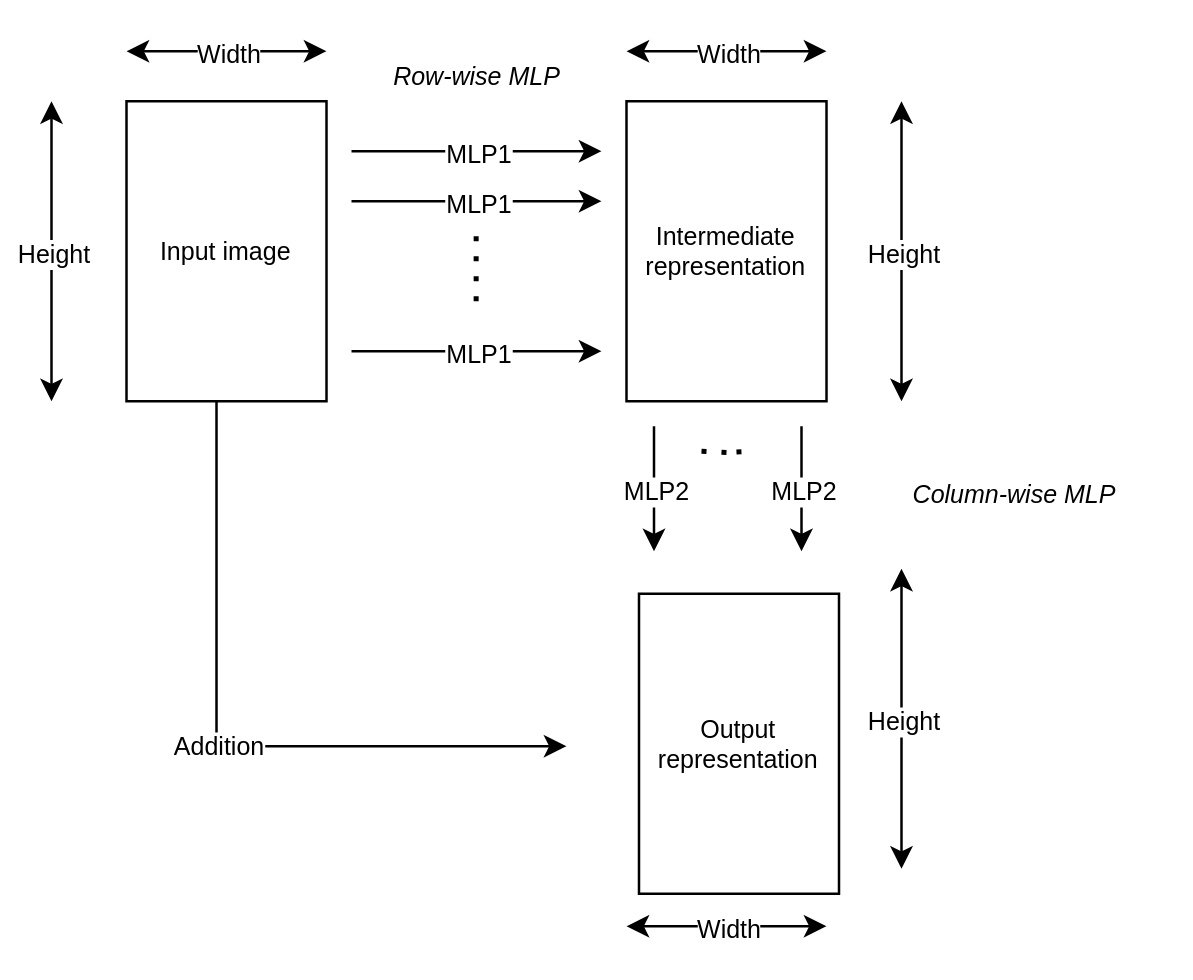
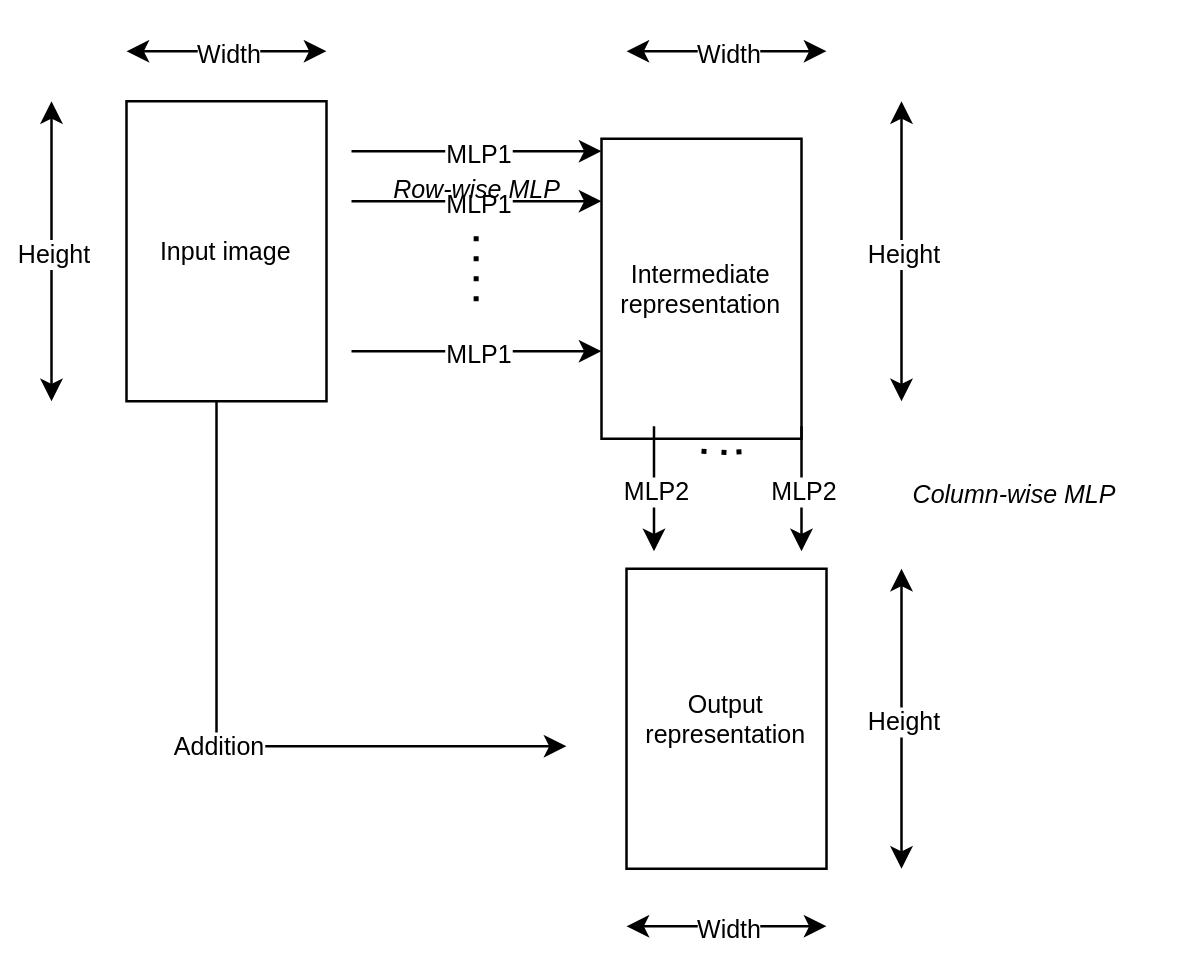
  <mxCell id="0" />
  <mxCell id="1" parent="0" />
  <mxCell id="2" value="" style="group" vertex="1" connectable="0" parent="1"><mxGeometry x="20" y="20" width="435" height="350" as="geometry" /></mxCell>
  <mxCell id="3" value="&lt;font style=&quot;font-size: 10px&quot;&gt;Input image&lt;br style=&quot;font-size: 10px;&quot;&gt;&lt;/font&gt;" style="rounded=0;whiteSpace=wrap;html=1;fontSize=10;" vertex="1" parent="2"><mxGeometry x="30" y="20" width="80" height="120" as="geometry" /></mxCell>
- <mxCell id="4" value="&lt;div style=&quot;font-size: 10px&quot;&gt;&lt;font style=&quot;font-size: 10px&quot;&gt;Intermediate&lt;/font&gt;&lt;/div&gt;&lt;div style=&quot;font-size: 10px&quot;&gt;&lt;font style=&quot;font-size: 10px&quot;&gt;representation&lt;br style=&quot;font-size: 10px;&quot;&gt;&lt;/font&gt;&lt;/div&gt;" style="rounded=0;whiteSpace=wrap;html=1;fontSize=10;" vertex="1" parent="2"><mxGeometry x="230" y="20" width="80" height="120" as="geometry" /></mxCell>
+ <mxCell id="4" value="&lt;div style=&quot;font-size: 10px&quot;&gt;&lt;font style=&quot;font-size: 10px&quot;&gt;Intermediate&lt;/font&gt;&lt;/div&gt;&lt;div style=&quot;font-size: 10px&quot;&gt;&lt;font style=&quot;font-size: 10px&quot;&gt;representation&lt;br style=&quot;font-size: 10px;&quot;&gt;&lt;/font&gt;&lt;/div&gt;" style="rounded=0;whiteSpace=wrap;html=1;fontSize=10;" vertex="1" parent="2"><mxGeometry x="220" y="35" width="80" height="120" as="geometry" /></mxCell>
  <mxCell id="5" value="" style="endArrow=classic;html=1;rounded=0;edgeStyle=orthogonalEdgeStyle;fontSize=10;" edge="1" parent="2"><mxGeometry relative="1" as="geometry"><mxPoint x="120" y="40" as="sourcePoint" /><mxPoint x="220" y="40" as="targetPoint" /></mxGeometry></mxCell>
  <mxCell id="6" value="MLP1" style="edgeLabel;resizable=0;html=1;align=center;verticalAlign=middle;fontSize=10;" connectable="0" vertex="1" parent="5"><mxGeometry relative="1" as="geometry" /></mxCell>
  <mxCell id="7" value="" style="endArrow=classic;html=1;rounded=0;edgeStyle=orthogonalEdgeStyle;startArrow=classic;startFill=1;fontSize=10;" edge="1" parent="2"><mxGeometry relative="1" as="geometry"><mxPoint x="30" as="sourcePoint" /><mxPoint x="110" as="targetPoint" /></mxGeometry></mxCell>
  <mxCell id="8" value="Width" style="edgeLabel;resizable=0;html=1;align=center;verticalAlign=middle;fontSize=10;" connectable="0" vertex="1" parent="7"><mxGeometry relative="1" as="geometry" /></mxCell>
  <mxCell id="9" value="" style="endArrow=classic;html=1;rounded=0;edgeStyle=orthogonalEdgeStyle;startArrow=classic;startFill=1;fontSize=10;" edge="1" parent="2"><mxGeometry relative="1" as="geometry"><mxPoint y="140" as="sourcePoint" /><mxPoint y="20" as="targetPoint" /></mxGeometry></mxCell>
  <mxCell id="10" value="Height" style="edgeLabel;resizable=0;html=1;align=center;verticalAlign=middle;fontSize=10;" connectable="0" vertex="1" parent="9"><mxGeometry relative="1" as="geometry" /></mxCell>
  <mxCell id="11" value="" style="endArrow=classic;html=1;rounded=0;edgeStyle=orthogonalEdgeStyle;fontSize=10;" edge="1" parent="2"><mxGeometry relative="1" as="geometry"><mxPoint x="120" y="60" as="sourcePoint" /><mxPoint x="220" y="60" as="targetPoint" /></mxGeometry></mxCell>
  <mxCell id="12" value="MLP1" style="edgeLabel;resizable=0;html=1;align=center;verticalAlign=middle;fontSize=10;" connectable="0" vertex="1" parent="11"><mxGeometry relative="1" as="geometry" /></mxCell>
  <mxCell id="13" value="" style="endArrow=classic;html=1;rounded=0;edgeStyle=orthogonalEdgeStyle;fontSize=10;" edge="1" parent="2"><mxGeometry relative="1" as="geometry"><mxPoint x="120" y="120" as="sourcePoint" /><mxPoint x="220" y="120" as="targetPoint" /></mxGeometry></mxCell>
  <mxCell id="14" value="MLP1" style="edgeLabel;resizable=0;html=1;align=center;verticalAlign=middle;fontSize=10;" connectable="0" vertex="1" parent="13"><mxGeometry relative="1" as="geometry" /></mxCell>
- <mxCell id="15" value="&lt;font style=&quot;font-size: 10px&quot;&gt;&lt;i style=&quot;font-size: 10px;&quot;&gt;Row-wise MLP&lt;/i&gt;&lt;/font&gt;" style="text;html=1;align=center;verticalAlign=middle;resizable=0;points=[];autosize=1;strokeColor=none;fontSize=10;" vertex="1" parent="2"><mxGeometry x="130" width="80" height="20" as="geometry" /></mxCell>
+ <mxCell id="15" value="&lt;font style=&quot;font-size: 10px&quot;&gt;&lt;i style=&quot;font-size: 10px;&quot;&gt;Row-wise MLP&lt;/i&gt;&lt;/font&gt;" style="text;html=1;align=center;verticalAlign=middle;resizable=0;points=[];autosize=1;strokeColor=none;fontSize=10;" vertex="1" parent="2"><mxGeometry x="130" y="45" width="80" height="20" as="geometry" /></mxCell>
  <mxCell id="16" value="" style="endArrow=classic;html=1;rounded=0;edgeStyle=orthogonalEdgeStyle;startArrow=classic;startFill=1;fontSize=10;" edge="1" parent="2"><mxGeometry relative="1" as="geometry"><mxPoint x="340" y="140" as="sourcePoint" /><mxPoint x="340" y="20" as="targetPoint" /></mxGeometry></mxCell>
  <mxCell id="17" value="Height" style="edgeLabel;resizable=0;html=1;align=center;verticalAlign=middle;fontSize=10;" connectable="0" vertex="1" parent="16"><mxGeometry relative="1" as="geometry" /></mxCell>
  <mxCell id="18" value="" style="endArrow=classic;html=1;rounded=0;edgeStyle=orthogonalEdgeStyle;startArrow=classic;startFill=1;fontSize=10;" edge="1" parent="2"><mxGeometry relative="1" as="geometry"><mxPoint x="230" as="sourcePoint" /><mxPoint x="310" as="targetPoint" /></mxGeometry></mxCell>
  <mxCell id="19" value="Width" style="edgeLabel;resizable=0;html=1;align=center;verticalAlign=middle;fontSize=10;" connectable="0" vertex="1" parent="18"><mxGeometry relative="1" as="geometry" /></mxCell>
- <mxCell id="20" value="&lt;font style=&quot;font-size: 10px&quot;&gt;Output representation&lt;/font&gt;" style="rounded=0;whiteSpace=wrap;html=1;fontSize=10;" vertex="1" parent="2"><mxGeometry x="235" y="217" width="80" height="120" as="geometry" /></mxCell>
+ <mxCell id="20" value="&lt;font style=&quot;font-size: 10px&quot;&gt;Output representation&lt;/font&gt;" style="rounded=0;whiteSpace=wrap;html=1;fontSize=10;" vertex="1" parent="2"><mxGeometry x="230" y="207" width="80" height="120" as="geometry" /></mxCell>
  <mxCell id="21" value="" style="endArrow=classic;html=1;rounded=0;edgeStyle=orthogonalEdgeStyle;startArrow=classic;startFill=1;fontSize=10;" edge="1" parent="2"><mxGeometry relative="1" as="geometry"><mxPoint x="340" y="327" as="sourcePoint" /><mxPoint x="340" y="207" as="targetPoint" /></mxGeometry></mxCell>
  <mxCell id="22" value="Height" style="edgeLabel;resizable=0;html=1;align=center;verticalAlign=middle;fontSize=10;" connectable="0" vertex="1" parent="21"><mxGeometry relative="1" as="geometry" /></mxCell>
  <mxCell id="23" value="" style="endArrow=classic;html=1;rounded=0;edgeStyle=orthogonalEdgeStyle;startArrow=classic;startFill=1;fontSize=10;" edge="1" parent="2"><mxGeometry relative="1" as="geometry"><mxPoint x="230" y="350" as="sourcePoint" /><mxPoint x="310" y="350" as="targetPoint" /></mxGeometry></mxCell>
  <mxCell id="24" value="Width" style="edgeLabel;resizable=0;html=1;align=center;verticalAlign=middle;fontSize=10;" connectable="0" vertex="1" parent="23"><mxGeometry relative="1" as="geometry" /></mxCell>
  <mxCell id="25" value="" style="endArrow=classic;html=1;rounded=0;edgeStyle=orthogonalEdgeStyle;fontSize=10;" edge="1" parent="2"><mxGeometry relative="1" as="geometry"><mxPoint x="241" y="150" as="sourcePoint" /><mxPoint x="241" y="200" as="targetPoint" /></mxGeometry></mxCell>
  <mxCell id="26" value="MLP2" style="edgeLabel;resizable=0;html=1;align=center;verticalAlign=middle;fontSize=10;" connectable="0" vertex="1" parent="25"><mxGeometry relative="1" as="geometry" /></mxCell>
  <mxCell id="27" value="" style="endArrow=classic;html=1;rounded=0;edgeStyle=orthogonalEdgeStyle;fontSize=10;" edge="1" parent="2"><mxGeometry relative="1" as="geometry"><mxPoint x="300" y="150" as="sourcePoint" /><mxPoint x="300" y="200" as="targetPoint" /></mxGeometry></mxCell>
  <mxCell id="28" value="MLP2" style="edgeLabel;resizable=0;html=1;align=center;verticalAlign=middle;fontSize=10;" connectable="0" vertex="1" parent="27"><mxGeometry relative="1" as="geometry" /></mxCell>
  <mxCell id="29" value="&lt;font style=&quot;font-size: 10px&quot;&gt;&lt;i style=&quot;font-size: 10px;&quot;&gt;Column-wise MLP&lt;/i&gt;&lt;/font&gt;" style="text;html=1;align=center;verticalAlign=middle;resizable=0;points=[];autosize=1;strokeColor=none;fontSize=10;" vertex="1" parent="2"><mxGeometry x="335" y="167" width="100" height="20" as="geometry" /></mxCell>
  <mxCell id="30" value="" style="endArrow=none;dashed=1;html=1;dashPattern=1 3;strokeWidth=2;rounded=0;edgeStyle=orthogonalEdgeStyle;fontSize=10;" edge="1" parent="2"><mxGeometry width="50" height="50" relative="1" as="geometry"><mxPoint x="169.86" y="100" as="sourcePoint" /><mxPoint x="169.86" y="70" as="targetPoint" /></mxGeometry></mxCell>
  <mxCell id="31" value="" style="endArrow=none;dashed=1;html=1;dashPattern=1 3;strokeWidth=2;rounded=0;edgeStyle=orthogonalEdgeStyle;fontSize=10;" edge="1" parent="2"><mxGeometry width="50" height="50" relative="1" as="geometry"><mxPoint x="260" y="160" as="sourcePoint" /><mxPoint x="280" y="160" as="targetPoint" /></mxGeometry></mxCell>
  <mxCell id="32" value="Addition" style="endArrow=classic;html=1;rounded=0;edgeStyle=orthogonalEdgeStyle;fontSize=10;fillColor=#262626;" edge="1" parent="2"><mxGeometry width="50" height="50" relative="1" as="geometry"><mxPoint x="66" y="140" as="sourcePoint" /><mxPoint x="206" y="278" as="targetPoint" /><Array as="points"><mxPoint x="66" y="278" /></Array></mxGeometry></mxCell>
